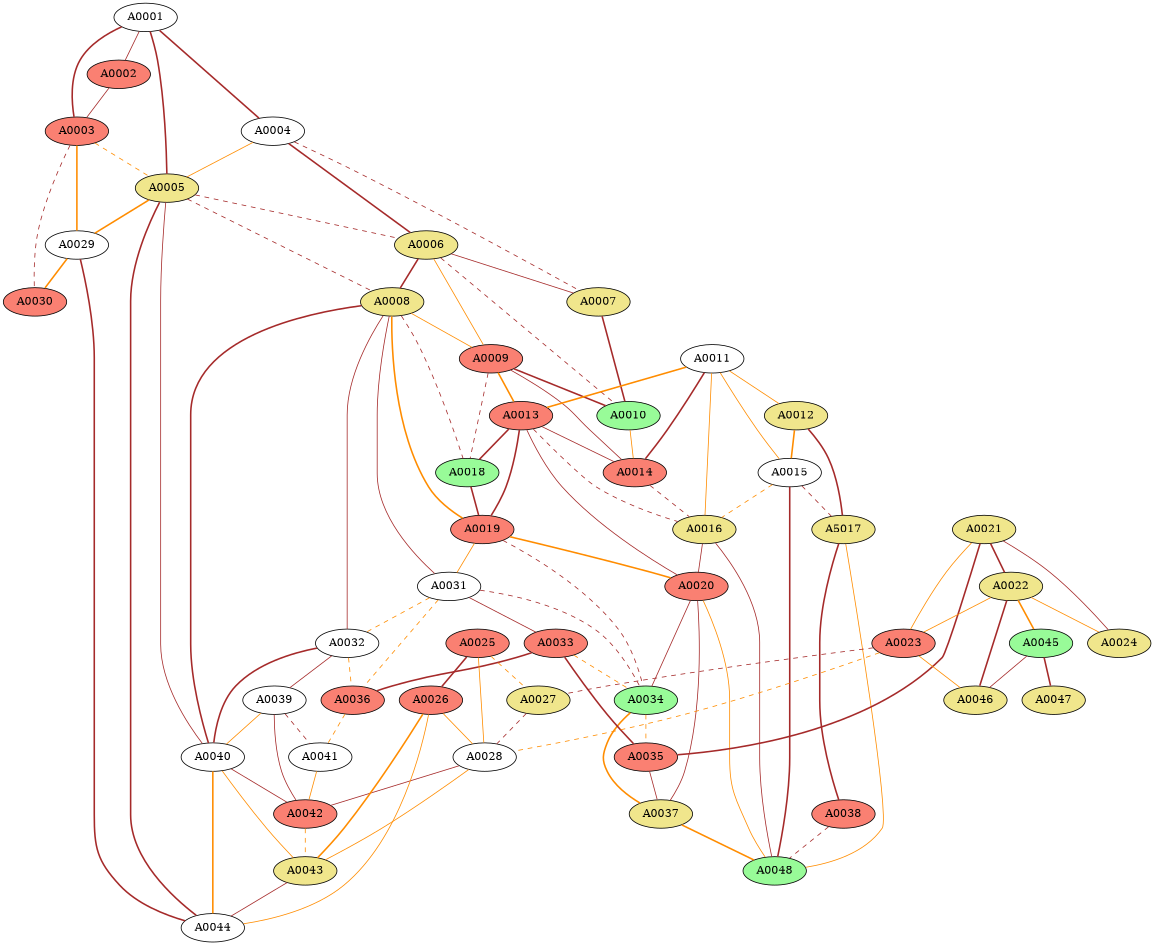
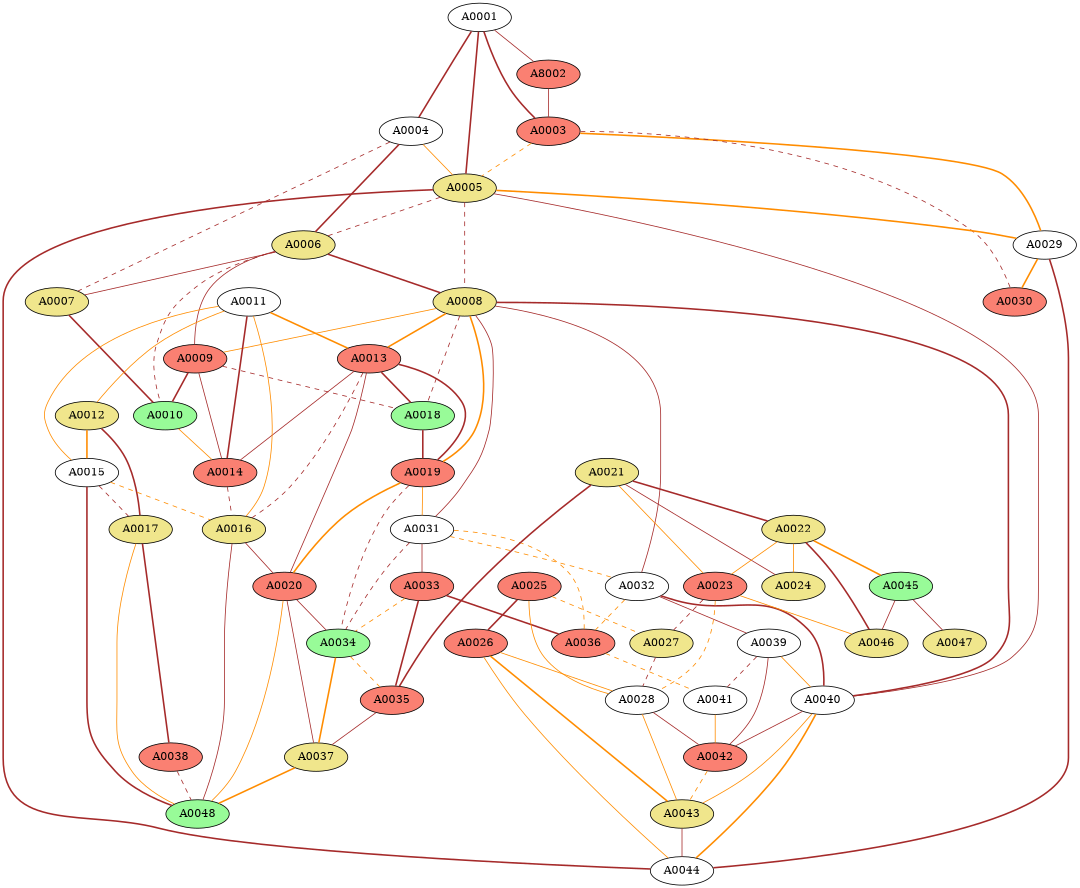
  graph {
    node [fillcolor=salmon style=filled]
    edge [color=brown style=solid]
    n1 [fillcolor=white label=A0001]
-   n2 [label=A0002]
+   n2 [label=A8002]
    n3 [label=A0003]
    n4 [fillcolor=white label=A0004]
    n5 [fillcolor=khaki label=A0005]
    n6 [fillcolor=white label=A0029]
    n7 [label=A0030]
    n8 [fillcolor=khaki label=A0006]
    n9 [fillcolor=khaki label=A0007]
    n10 [fillcolor=khaki label=A0008]
    n11 [fillcolor=white label=A0040]
    n12 [fillcolor=white label=A0044]
    n13 [label=A0009]
    n14 [fillcolor=palegreen label=A0010]
    n15 [fillcolor=palegreen label=A0018]
    n16 [label=A0019]
    n17 [fillcolor=white label=A0031]
    n18 [fillcolor=white label=A0032]
    n19 [fillcolor=khaki label=A0043]
    n20 [label=A0042]
    n21 [label=A0013]
    n22 [label=A0014]
    n23 [label=A0020]
    n24 [fillcolor=palegreen label=A0034]
    n25 [label=A0033]
    n26 [label=A0036]
    n27 [fillcolor=white label=A0039]
    n28 [fillcolor=khaki label=A0016]
    n29 [fillcolor=palegreen label=A0048]
    n30 [fillcolor=khaki label=A0037]
    n31 [label=A0035]
    n32 [fillcolor=white label=A0041]
    n33 [fillcolor=white label=A0011]
    n34 [fillcolor=khaki label=A0012]
    n35 [fillcolor=white label=A0015]
-   n36 [fillcolor=khaki label=A5017]
+   n36 [fillcolor=khaki label=A0017]
    n37 [label=A0038]
    n38 [fillcolor=khaki label=A0021]
    n39 [fillcolor=khaki label=A0022]
    n40 [label=A0023]
    n41 [fillcolor=khaki label=A0024]
    n42 [fillcolor=palegreen label=A0045]
    n43 [fillcolor=khaki label=A0046]
    n44 [fillcolor=khaki label=A0027]
    n45 [fillcolor=white label=A0028]
    n46 [fillcolor=khaki label=A0047]
    n47 [label=A0025]
    n48 [label=A0026]
    n1 -- n2
    n1 -- n3 [style=bold]
    n1 -- n4 [style=bold]
    n1 -- n5 [style=bold]
    n2 -- n3
    n3 -- n5 [color=darkorange style=dashed]
    n3 -- n6 [color=darkorange style=bold]
    n3 -- n7 [style=dashed]
    n4 -- n5 [color=darkorange]
    n4 -- n8 [style=bold]
    n4 -- n9 [style=dashed]
    n5 -- n6 [color=darkorange style=bold]
    n5 -- n8 [style=dashed]
    n5 -- n10 [style=dashed]
    n5 -- n11
    n5 -- n12 [style=bold]
    n6 -- n7 [color=darkorange style=bold]
    n6 -- n12 [style=bold]
    n8 -- n9
    n8 -- n10 [style=bold]
-   n8 -- n13 [color=darkorange]
+   n8 -- n13
    n8 -- n14 [style=dashed]
    n9 -- n14 [style=bold]
    n10 -- n11 [style=bold]
    n10 -- n13 [color=darkorange]
    n10 -- n15 [style=dashed]
    n10 -- n16 [color=darkorange style=bold]
    n10 -- n17
    n10 -- n18
    n11 -- n12 [color=darkorange style=bold]
    n11 -- n19 [color=darkorange]
    n11 -- n20
    n13 -- n14 [style=bold]
    n13 -- n15 [style=dashed]
-   n13 -- n21 [color=darkorange style=bold]
+   n10 -- n21 [color=darkorange style=bold]
    n13 -- n22
    n14 -- n22 [color=darkorange]
    n15 -- n16 [style=bold]
    n16 -- n17 [color=darkorange]
    n16 -- n23 [color=darkorange style=bold]
    n16 -- n24 [style=dashed]
    n17 -- n18 [color=darkorange style=dashed]
    n17 -- n24 [style=dashed]
    n17 -- n25
    n17 -- n26 [color=darkorange style=dashed]
    n18 -- n11 [style=bold]
    n18 -- n26 [color=darkorange style=dashed]
    n18 -- n27
    n19 -- n12
    n20 -- n19 [color=darkorange style=dashed]
    n21 -- n15 [style=bold]
    n21 -- n16 [style=bold]
    n21 -- n22
    n21 -- n23
    n21 -- n28 [style=dashed]
    n22 -- n28 [style=dashed]
    n23 -- n24
    n23 -- n29 [color=darkorange]
    n23 -- n30
    n24 -- n30 [color=darkorange style=bold]
    n24 -- n31 [color=darkorange style=dashed]
    n25 -- n24 [color=darkorange style=dashed]
    n25 -- n26 [style=bold]
    n25 -- n31 [style=bold]
    n26 -- n32 [color=darkorange style=dashed]
    n27 -- n11 [color=darkorange]
    n27 -- n20
    n27 -- n32 [style=dashed]
    n28 -- n23
    n28 -- n29
    n30 -- n29 [color=darkorange style=bold]
    n31 -- n30
    n32 -- n20 [color=darkorange]
    n33 -- n21 [color=darkorange style=bold]
    n33 -- n22 [style=bold]
    n33 -- n28 [color=darkorange]
    n33 -- n34 [color=darkorange]
    n33 -- n35 [color=darkorange]
    n34 -- n35 [color=darkorange style=bold]
    n34 -- n36 [style=bold]
    n35 -- n28 [color=darkorange style=dashed]
    n35 -- n29 [style=bold]
    n35 -- n36 [style=dashed]
    n36 -- n29 [color=darkorange]
    n36 -- n37 [style=bold]
    n37 -- n29 [style=dashed]
    n38 -- n31 [style=bold]
    n38 -- n39 [style=bold]
    n38 -- n40 [color=darkorange]
    n38 -- n41
    n39 -- n40 [color=darkorange]
    n39 -- n41 [color=darkorange]
    n39 -- n42 [color=darkorange style=bold]
    n39 -- n43 [style=bold]
    n40 -- n43 [color=darkorange]
    n40 -- n44 [style=dashed]
    n40 -- n45 [color=darkorange style=dashed]
    n42 -- n43
-   n42 -- n46 [style=bold]
+   n42 -- n46
    n44 -- n45 [style=dashed]
    n45 -- n19 [color=darkorange]
    n45 -- n20
    n47 -- n44 [color=darkorange style=dashed]
    n47 -- n45 [color=darkorange]
    n47 -- n48 [style=bold]
    n48 -- n12 [color=darkorange]
    n48 -- n19 [color=darkorange style=bold]
    n48 -- n45 [color=darkorange]
  }
